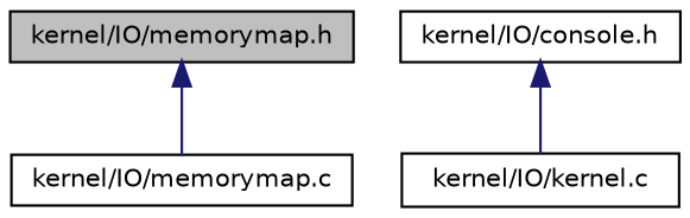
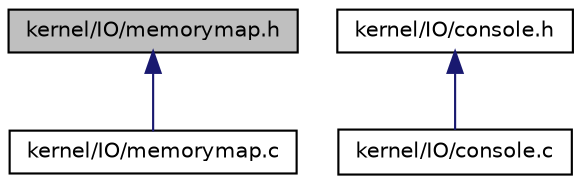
  digraph {
    node [color=black fillcolor=white fontname=Helvetica fontsize=10 shape=record style=filled]
    edge [color=midnightblue dir=back fontname=Helvetica fontsize=10 labelfontname=Helvetica labelfontsize=10 style=solid]
    n1 [fillcolor=grey75 fontcolor=black height=0.2 label="kernel/IO/memorymap.h" width=0.4]
    n2 [height=0.2 label="kernel/IO/memorymap.c" width=0.4]
    n3 [height=0.2 label="kernel/IO/console.h" width=0.4]
-   n4 [height=0.2 label="kernel/IO/kernel.c" width=0.4]
+   n4 [height=0.2 label="kernel/IO/console.c" width=0.4]
    n1 -> n2
    n3 -> n4
  }
